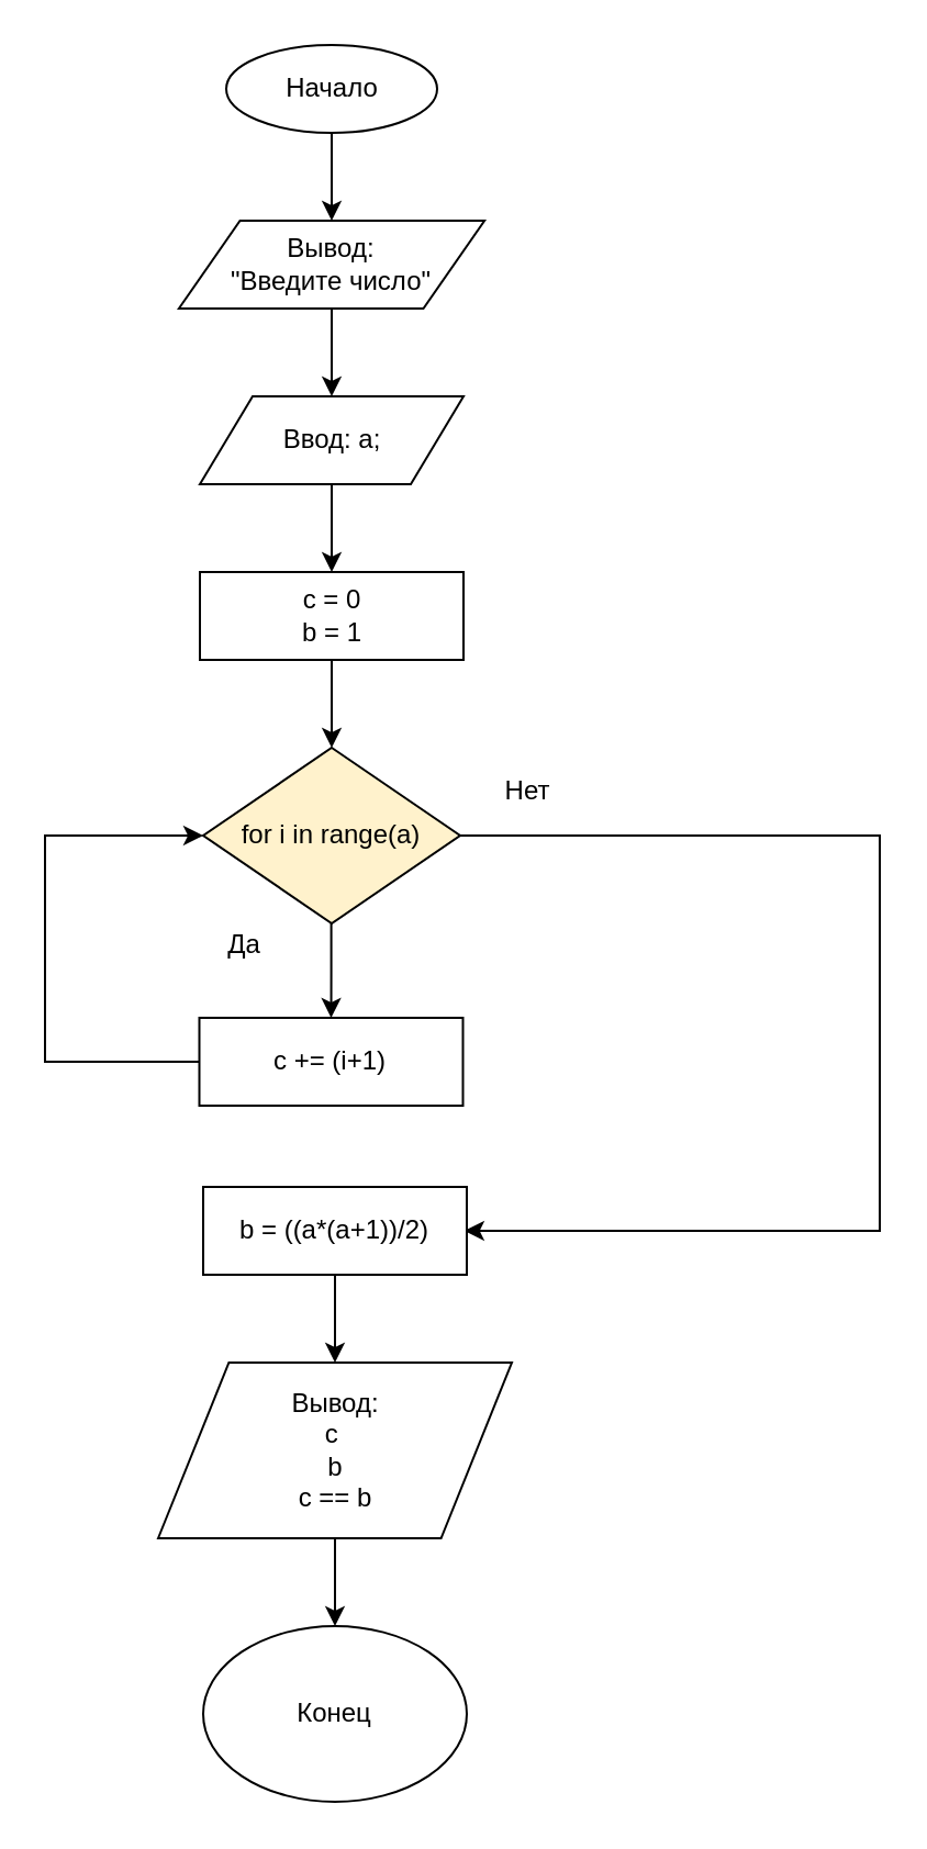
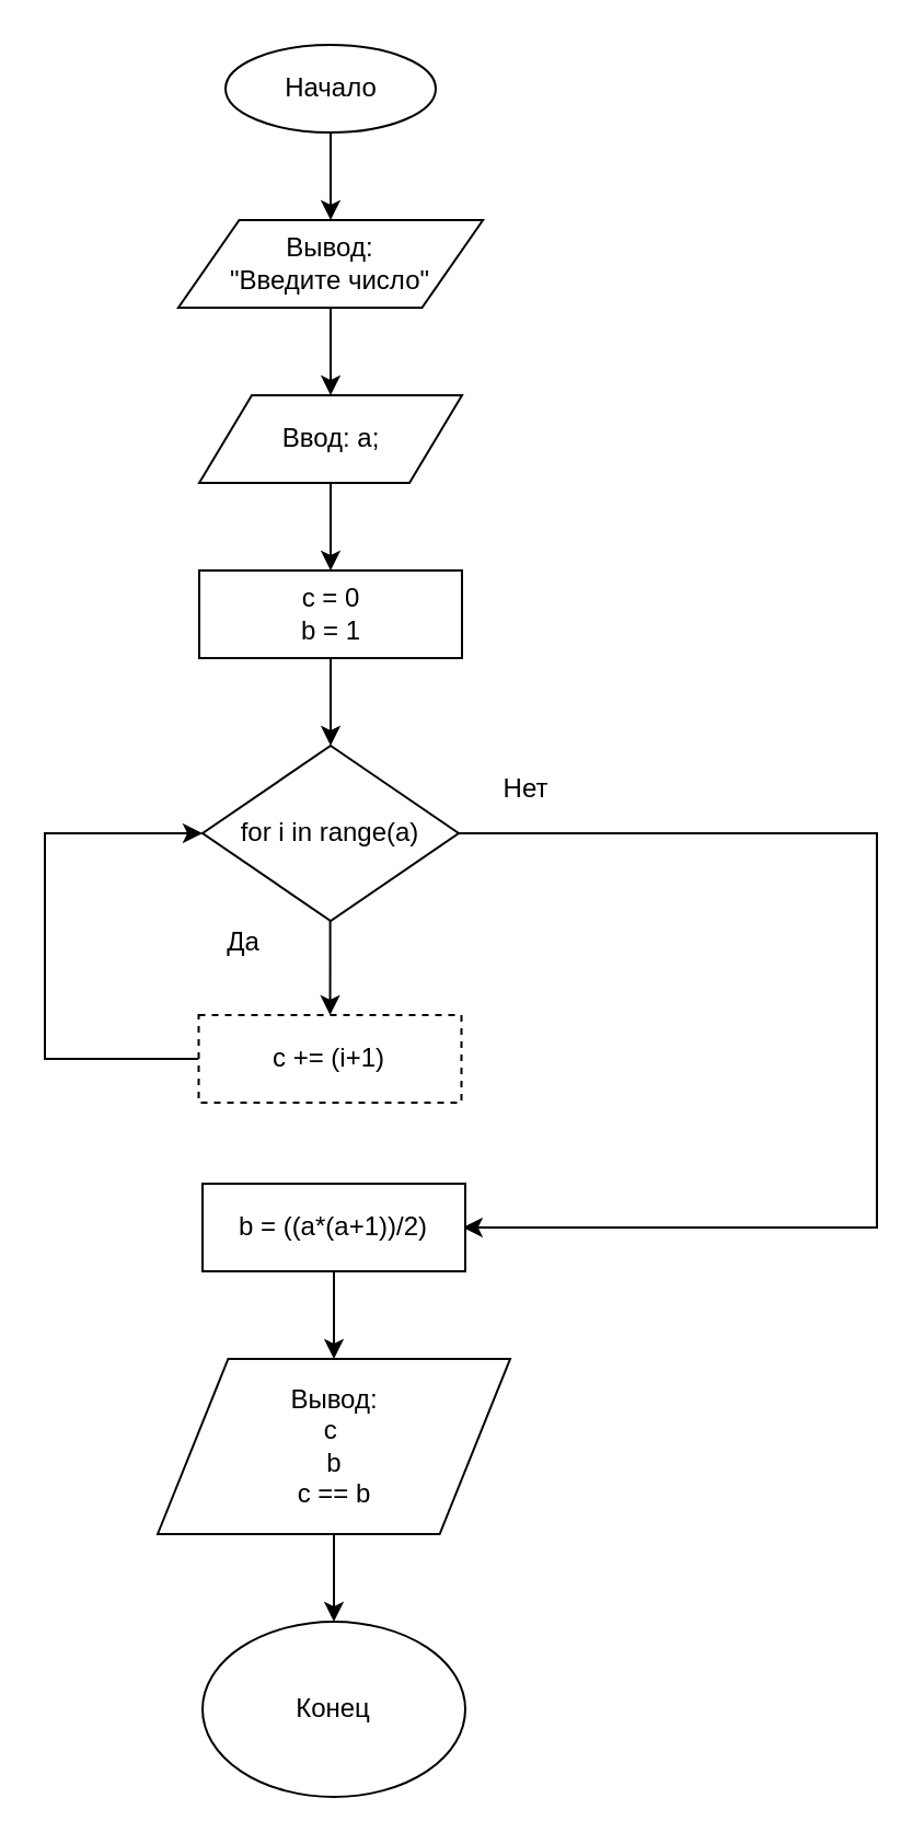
  <mxCell id="0" />
  <mxCell id="1" parent="0" />
  <mxCell id="2" style="edgeStyle=orthogonalEdgeStyle;rounded=0;orthogonalLoop=1;jettySize=auto;html=1;exitX=0.5;exitY=1;exitDx=0;exitDy=0;" edge="1" parent="1" source="3" target="5"><mxGeometry relative="1" as="geometry" /></mxCell>
  <mxCell id="3" value="Начало" style="ellipse;whiteSpace=wrap;html=1;" vertex="1" parent="1"><mxGeometry x="102.5" width="96" height="40" as="geometry" y="20" /></mxCell>
  <mxCell id="4" style="edgeStyle=orthogonalEdgeStyle;rounded=0;orthogonalLoop=1;jettySize=auto;html=1;entryX=0.5;entryY=0;entryDx=0;entryDy=0;" edge="1" parent="1" source="5" target="7"><mxGeometry relative="1" as="geometry" /></mxCell>
  <mxCell id="5" value="Вывод:&lt;br&gt;&quot;Введите число&quot;" style="shape=parallelogram;perimeter=parallelogramPerimeter;whiteSpace=wrap;html=1;" vertex="1" parent="1"><mxGeometry x="80.94" y="100" width="139.12" height="40" as="geometry" /></mxCell>
  <mxCell id="6" style="edgeStyle=orthogonalEdgeStyle;rounded=0;orthogonalLoop=1;jettySize=auto;html=1;entryX=0.5;entryY=0;entryDx=0;entryDy=0;" edge="1" parent="1" source="7" target="14"><mxGeometry relative="1" as="geometry"><mxPoint x="151" y="260" as="targetPoint" /></mxGeometry></mxCell>
  <mxCell id="7" value="Ввод: a;&lt;br&gt;" style="shape=parallelogram;perimeter=parallelogramPerimeter;whiteSpace=wrap;html=1;" vertex="1" parent="1"><mxGeometry x="90.5" y="180" width="120" height="40" as="geometry" /></mxCell>
  <mxCell id="8" style="edgeStyle=orthogonalEdgeStyle;rounded=0;orthogonalLoop=1;jettySize=auto;html=1;entryX=0.5;entryY=0;entryDx=0;entryDy=0;" edge="1" parent="1" source="10" target="16"><mxGeometry relative="1" as="geometry"><mxPoint x="150.25" y="460" as="targetPoint" /><Array as="points"><mxPoint x="151" y="442" /></Array></mxGeometry></mxCell>
  <mxCell id="9" style="edgeStyle=orthogonalEdgeStyle;rounded=0;orthogonalLoop=1;jettySize=auto;html=1;entryX=1;entryY=0.5;entryDx=0;entryDy=0;" edge="1" parent="1" source="10"><mxGeometry relative="1" as="geometry"><mxPoint x="210.9" y="560" as="targetPoint" /><Array as="points"><mxPoint x="400" y="380" /><mxPoint x="400" y="560" /></Array></mxGeometry></mxCell>
- <mxCell id="10" value="for i in range(a)" style="rhombus;whiteSpace=wrap;html=1;fillColor=#fff2cc;" vertex="1" parent="1"><mxGeometry x="92" y="340" width="117" height="80" as="geometry" /></mxCell>
+ <mxCell id="10" value="for i in range(a)" style="rhombus;whiteSpace=wrap;html=1;" vertex="1" parent="1"><mxGeometry x="92" y="340" width="117" height="80" as="geometry" /></mxCell>
  <mxCell id="11" value="Конец" style="ellipse;whiteSpace=wrap;html=1;" vertex="1" parent="1"><mxGeometry x="92" y="740" width="120" height="80" as="geometry" /></mxCell>
  <mxCell id="12" value="Нет" style="text;html=1;strokeColor=none;fillColor=none;align=center;verticalAlign=middle;whiteSpace=wrap;rounded=0;" vertex="1" parent="1"><mxGeometry x="220.06" y="350" width="40" height="20" as="geometry" /></mxCell>
  <mxCell id="13" style="edgeStyle=orthogonalEdgeStyle;rounded=0;orthogonalLoop=1;jettySize=auto;html=1;exitX=0.5;exitY=1;exitDx=0;exitDy=0;entryX=0.5;entryY=0;entryDx=0;entryDy=0;" edge="1" parent="1" source="14" target="10"><mxGeometry relative="1" as="geometry"><mxPoint x="149" y="340" as="targetPoint" /></mxGeometry></mxCell>
  <mxCell id="14" value="&lt;span&gt;c = 0&lt;br&gt;b = 1&lt;/span&gt;" style="rounded=0;whiteSpace=wrap;html=1;" vertex="1" parent="1"><mxGeometry x="90.5" y="260" width="120" height="40" as="geometry" /></mxCell>
  <mxCell id="15" style="edgeStyle=orthogonalEdgeStyle;rounded=0;orthogonalLoop=1;jettySize=auto;html=1;entryX=0;entryY=0.5;entryDx=0;entryDy=0;" edge="1" parent="1" source="16" target="10"><mxGeometry relative="1" as="geometry"><Array as="points"><mxPoint x="20" y="483" /><mxPoint x="20" y="380" /></Array></mxGeometry></mxCell>
- <mxCell id="16" value="c += (i+1)" style="rounded=0;whiteSpace=wrap;html=1;" vertex="1" parent="1"><mxGeometry x="90.25" y="463" width="120" height="40" as="geometry" /></mxCell>
+ <mxCell id="16" value="c += (i+1)" style="rounded=0;whiteSpace=wrap;html=1;dashed=1;" vertex="1" parent="1"><mxGeometry x="90.25" y="463" width="120" height="40" as="geometry" /></mxCell>
  <mxCell id="17" value="Да" style="text;html=1;strokeColor=none;fillColor=none;align=center;verticalAlign=middle;whiteSpace=wrap;rounded=0;" vertex="1" parent="1"><mxGeometry x="90.5" y="420" width="40" height="20" as="geometry" /></mxCell>
  <mxCell id="18" style="edgeStyle=orthogonalEdgeStyle;rounded=0;orthogonalLoop=1;jettySize=auto;html=1;entryX=0.5;entryY=0;entryDx=0;entryDy=0;" edge="1" parent="1" source="19" target="21"><mxGeometry relative="1" as="geometry" /></mxCell>
  <mxCell id="19" value="b = ((a*(a+1))/2)" style="rounded=0;whiteSpace=wrap;html=1;" vertex="1" parent="1"><mxGeometry x="92" y="540" width="120" height="40" as="geometry" /></mxCell>
  <mxCell id="20" style="edgeStyle=orthogonalEdgeStyle;rounded=0;orthogonalLoop=1;jettySize=auto;html=1;exitX=0.5;exitY=1;exitDx=0;exitDy=0;entryX=0.5;entryY=0;entryDx=0;entryDy=0;" edge="1" parent="1" source="21" target="11"><mxGeometry relative="1" as="geometry" /></mxCell>
  <mxCell id="21" value="Вывод:&lt;br&gt;c&amp;nbsp;&lt;br&gt;b&lt;br&gt;c == b" style="shape=parallelogram;perimeter=parallelogramPerimeter;whiteSpace=wrap;html=1;" vertex="1" parent="1"><mxGeometry x="71.5" y="620" width="161" height="80" as="geometry" /></mxCell>
